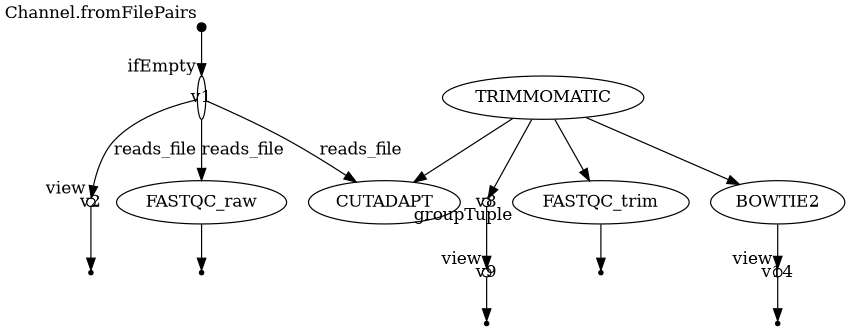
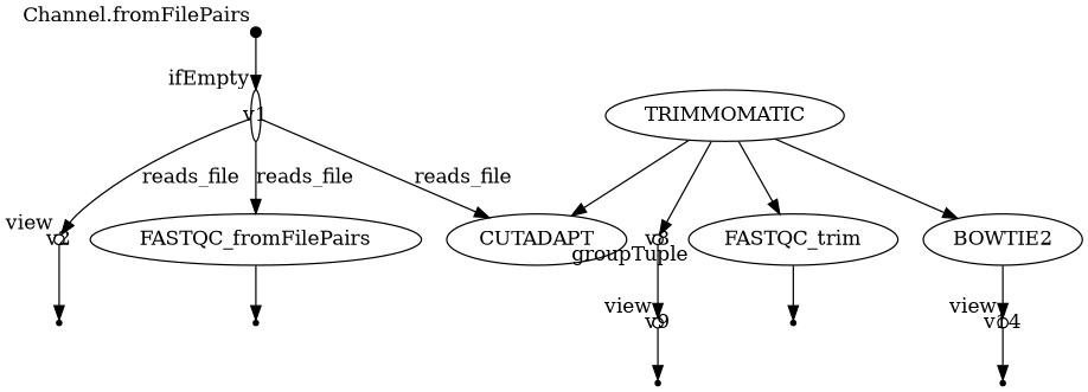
  digraph {
    node [shape=point]
    v0 [fixedsize=true width=0.1 xlabel="Channel.fromFilePairs"]
    v1 [fixedsize=true shape=ellipse width=0.1 xlabel=ifEmpty]
    v2 [fixedsize=true shape=circle width=0.1 xlabel=view]
-   n4 [label=FASTQC_raw shape=""]
+   n4 [label=FASTQC_fromFilePairs shape=""]
    n5 [label=CUTADAPT shape=""]
    v3
    v5
    n8 [label=TRIMMOMATIC shape=""]
    v8 [fixedsize=true shape=circle width=0.1 xlabel=groupTuple]
    n10 [label=FASTQC_trim shape=""]
    n11 [label=BOWTIE2 shape=""]
    v9 [fixedsize=true shape=circle width=0.1 xlabel=view]
    v12
    v14 [fixedsize=true shape=circle width=0.1 xlabel=view]
    v10
    v15
    v0 -> v1
    v1 -> v2 [label=reads_file]
    v1 -> n4 [label=reads_file]
    v1 -> n5 [label=reads_file]
    v2 -> v3
    n4 -> v5
    n8 -> n5
    n8 -> v8
    n8 -> n10
    n8 -> n11
    v8 -> v9
    n10 -> v12
    n11 -> v14
    v9 -> v10
    v14 -> v15
  }
